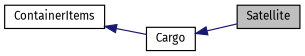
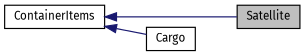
  digraph {
    fontname="Fira Sans"
    rankdir=LR
    node [color=black fillcolor=white fontname="Fira Sans" fontsize=10 shape=record style=filled]
    edge [color=midnightblue dir=back fontname="Fira Sans" fontsize=10 labelfontname=Helvetica labelfontsize=10 style=solid]
    n1 [fillcolor=grey75 fontcolor=black height=0.2 label=Satellite width=0.4]
    n2 [height=0.2 label=ContainerItems width=0.4]
    n3 [height=0.2 label=Cargo width=0.4]
-   n3 -> n1
+   n2 -> n1
    n2 -> n3
  }
